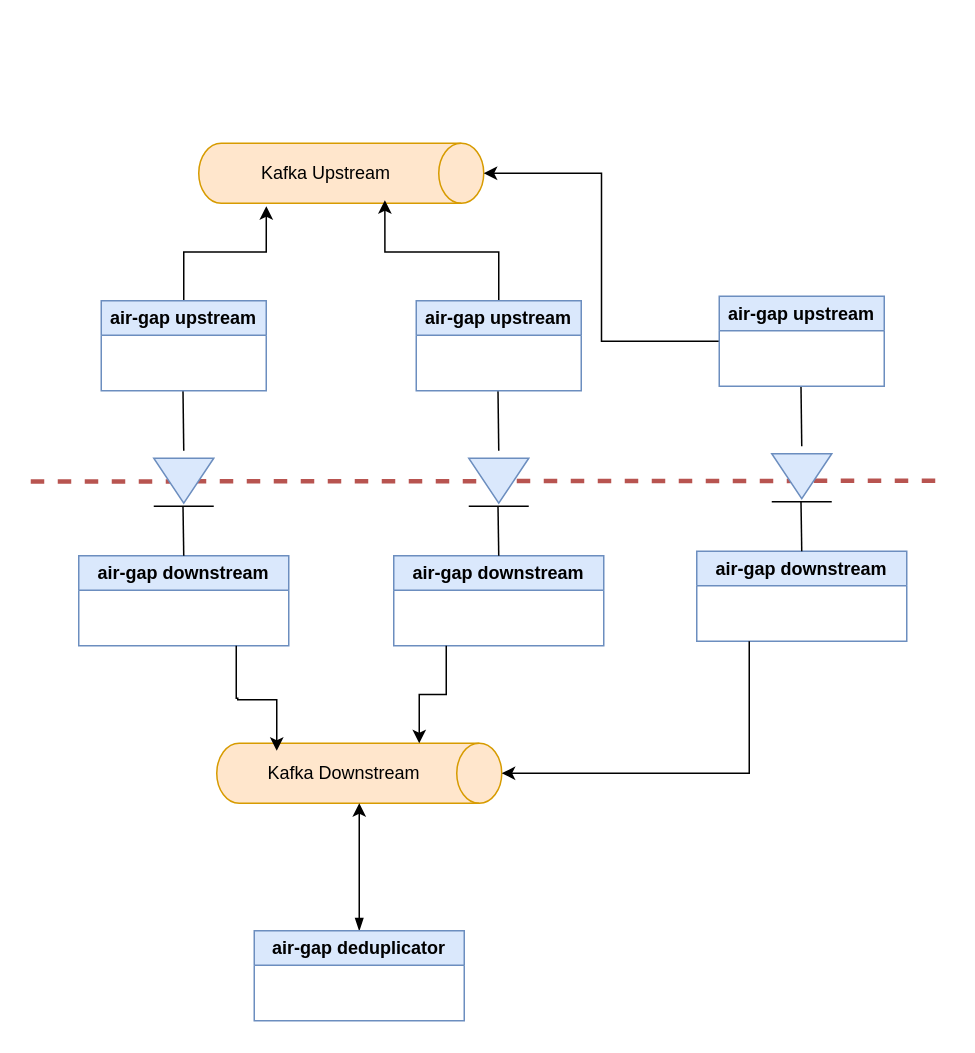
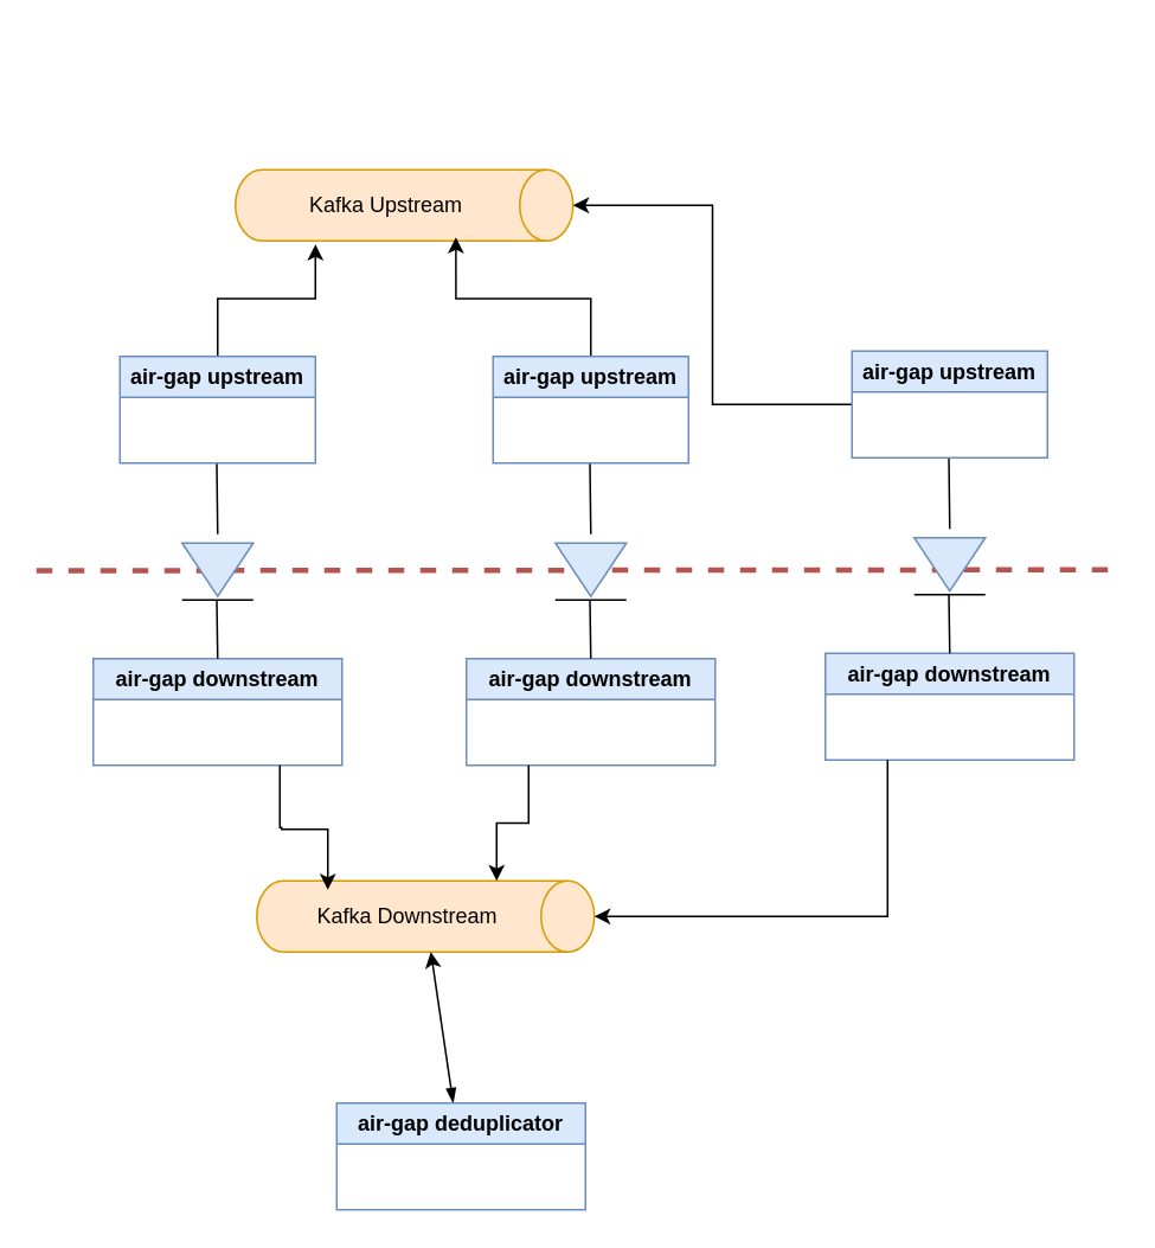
  <mxCell id="0" />
  <mxCell id="1" parent="0" />
  <mxCell id="2" value="" style="endArrow=none;dashed=1;html=1;rounded=0;fillColor=#f8cecc;strokeColor=#b85450;strokeWidth=3;" parent="1" edge="1"><mxGeometry width="50" height="50" relative="1" as="geometry"><mxPoint x="20" y="320.5" as="sourcePoint" /><mxPoint x="628" y="320" as="targetPoint" /></mxGeometry></mxCell>
  <mxCell id="3" value="" style="shape=cylinder3;whiteSpace=wrap;html=1;boundedLbl=1;backgroundOutline=1;size=15;rotation=90;fillColor=#ffe6cc;strokeColor=#d79b00;" parent="1" vertex="1"><mxGeometry x="207" y="20" width="40" height="190" as="geometry" /></mxCell>
  <mxCell id="4" value="Kafka Upstream" style="text;html=1;align=center;verticalAlign=middle;whiteSpace=wrap;rounded=0;" parent="1" vertex="1"><mxGeometry x="157" y="100" width="120" height="30" as="geometry" /></mxCell>
  <mxCell id="5" value="" style="shape=cylinder3;whiteSpace=wrap;html=1;boundedLbl=1;backgroundOutline=1;size=15;rotation=90;fillColor=#ffe6cc;strokeColor=#d79b00;" parent="1" vertex="1"><mxGeometry x="219.005" y="420.005" width="40" height="190" as="geometry" /></mxCell>
  <mxCell id="6" value="Kafka Downstream" style="text;html=1;align=center;verticalAlign=middle;whiteSpace=wrap;rounded=0;" parent="1" vertex="1"><mxGeometry x="169.005" y="500.005" width="120" height="30" as="geometry" /></mxCell>
  <mxCell id="7" value="" style="group;" parent="1" vertex="1" connectable="0"><mxGeometry x="102" y="305" width="40" height="32" as="geometry" /></mxCell>
  <mxCell id="8" value="" style="triangle;whiteSpace=wrap;html=1;direction=south;fillColor=#dae8fc;strokeColor=#6c8ebf;" parent="7" vertex="1"><mxGeometry width="40" height="30" as="geometry" /></mxCell>
  <mxCell id="9" value="" style="endArrow=none;html=1;rounded=0;" parent="7" edge="1"><mxGeometry width="50" height="50" relative="1" as="geometry"><mxPoint y="32" as="sourcePoint" /><mxPoint x="40" y="32" as="targetPoint" /></mxGeometry></mxCell>
  <mxCell id="10" value="" style="endArrow=none;html=1;rounded=0;exitX=1;exitY=0.5;exitDx=0;exitDy=0;exitPerimeter=0;" parent="1" edge="1"><mxGeometry width="50" height="50" relative="1" as="geometry"><mxPoint x="121.501" y="259.997" as="sourcePoint" /><mxPoint x="122" y="300" as="targetPoint" /></mxGeometry></mxCell>
  <mxCell id="11" value="" style="edgeStyle=orthogonalEdgeStyle;rounded=0;orthogonalLoop=1;jettySize=auto;html=1;entryX=1.05;entryY=0.763;entryDx=0;entryDy=0;entryPerimeter=0;" parent="1" source="12" target="3" edge="1"><mxGeometry relative="1" as="geometry" /></mxCell>
  <mxCell id="12" value="air-gap upstream" style="swimlane;whiteSpace=wrap;html=1;fillColor=#dae8fc;strokeColor=#6c8ebf;" parent="1" vertex="1"><mxGeometry x="67" y="200" width="110" height="60" as="geometry" /></mxCell>
  <mxCell id="13" value="air-gap downstream" style="swimlane;whiteSpace=wrap;html=1;fillColor=#dae8fc;strokeColor=#6c8ebf;" parent="1" vertex="1"><mxGeometry x="52" y="370" width="140" height="60" as="geometry" /></mxCell>
  <mxCell id="14" value="" style="endArrow=none;html=1;rounded=0;exitX=1;exitY=0.5;exitDx=0;exitDy=0;exitPerimeter=0;" parent="13" edge="1"><mxGeometry width="50" height="50" relative="1" as="geometry"><mxPoint x="69.5" y="-33" as="sourcePoint" /><mxPoint x="70" as="targetPoint" /></mxGeometry></mxCell>
  <mxCell id="15" value="" style="rounded=0;orthogonalLoop=1;jettySize=auto;html=1;startArrow=blockThin;startFill=1;" parent="1" source="16" target="5" edge="1"><mxGeometry relative="1" as="geometry" /></mxCell>
- <mxCell id="16" value="air-gap deduplicator" style="swimlane;whiteSpace=wrap;html=1;fillColor=#dae8fc;strokeColor=#6c8ebf;" parent="1" vertex="1"><mxGeometry x="169" y="620" width="140" height="60" as="geometry" /></mxCell>
+ <mxCell id="16" value="air-gap deduplicator" style="swimlane;whiteSpace=wrap;html=1;fillColor=#dae8fc;strokeColor=#6c8ebf;" parent="1" vertex="1"><mxGeometry x="189" y="620" width="140" height="60" as="geometry" /></mxCell>
  <mxCell id="17" value="" style="group;" parent="1" vertex="1" connectable="0"><mxGeometry x="312" y="305" width="40" height="32" as="geometry" /></mxCell>
  <mxCell id="18" value="" style="triangle;whiteSpace=wrap;html=1;direction=south;fillColor=#dae8fc;strokeColor=#6c8ebf;" parent="17" vertex="1"><mxGeometry width="40" height="30" as="geometry" /></mxCell>
  <mxCell id="19" value="" style="endArrow=none;html=1;rounded=0;" parent="17" edge="1"><mxGeometry width="50" height="50" relative="1" as="geometry"><mxPoint y="32" as="sourcePoint" /><mxPoint x="40" y="32" as="targetPoint" /></mxGeometry></mxCell>
  <mxCell id="20" value="" style="endArrow=none;html=1;rounded=0;exitX=1;exitY=0.5;exitDx=0;exitDy=0;exitPerimeter=0;" parent="1" edge="1"><mxGeometry width="50" height="50" relative="1" as="geometry"><mxPoint x="331.501" y="259.997" as="sourcePoint" /><mxPoint x="332" y="300" as="targetPoint" /></mxGeometry></mxCell>
  <mxCell id="21" value="" style="edgeStyle=orthogonalEdgeStyle;rounded=0;orthogonalLoop=1;jettySize=auto;html=1;entryX=0.95;entryY=0.347;entryDx=0;entryDy=0;entryPerimeter=0;" parent="1" source="22" target="3" edge="1"><mxGeometry relative="1" as="geometry" /></mxCell>
  <mxCell id="22" value="air-gap upstream" style="swimlane;whiteSpace=wrap;html=1;fillColor=#dae8fc;strokeColor=#6c8ebf;" parent="1" vertex="1"><mxGeometry x="277" y="200" width="110" height="60" as="geometry" /></mxCell>
  <mxCell id="23" value="air-gap downstream" style="swimlane;whiteSpace=wrap;html=1;fillColor=#dae8fc;strokeColor=#6c8ebf;" parent="1" vertex="1"><mxGeometry x="262" y="370" width="140" height="60" as="geometry" /></mxCell>
  <mxCell id="24" value="" style="endArrow=none;html=1;rounded=0;exitX=1;exitY=0.5;exitDx=0;exitDy=0;exitPerimeter=0;" parent="23" edge="1"><mxGeometry width="50" height="50" relative="1" as="geometry"><mxPoint x="69.5" y="-33" as="sourcePoint" /><mxPoint x="70" as="targetPoint" /></mxGeometry></mxCell>
  <mxCell id="25" style="edgeStyle=orthogonalEdgeStyle;rounded=0;orthogonalLoop=1;jettySize=auto;html=1;exitX=0.25;exitY=1;exitDx=0;exitDy=0;entryX=0;entryY=0;entryDx=0;entryDy=55;entryPerimeter=0;" parent="1" source="23" target="5" edge="1"><mxGeometry relative="1" as="geometry"><mxPoint x="303" y="465" as="sourcePoint" /></mxGeometry></mxCell>
  <mxCell id="26" style="edgeStyle=orthogonalEdgeStyle;rounded=0;orthogonalLoop=1;jettySize=auto;html=1;exitX=0.75;exitY=1;exitDx=0;exitDy=0;entryX=0.125;entryY=0;entryDx=0;entryDy=0;entryPerimeter=0;" parent="1" source="13" target="6" edge="1"><mxGeometry relative="1" as="geometry"><mxPoint x="128" y="465" as="sourcePoint" /><Array as="points"><mxPoint x="157" y="465" /><mxPoint x="158" y="465" /><mxPoint x="158" y="466" /><mxPoint x="184" y="466" /></Array></mxGeometry></mxCell>
  <mxCell id="27" value="" style="group;" vertex="1" connectable="0" parent="1"><mxGeometry x="514" y="302" width="40" height="32" as="geometry" /></mxCell>
  <mxCell id="28" value="" style="triangle;whiteSpace=wrap;html=1;direction=south;fillColor=#dae8fc;strokeColor=#6c8ebf;" vertex="1" parent="27"><mxGeometry width="40" height="30" as="geometry" /></mxCell>
  <mxCell id="29" value="" style="endArrow=none;html=1;rounded=0;" edge="1" parent="27"><mxGeometry width="50" height="50" relative="1" as="geometry"><mxPoint y="32" as="sourcePoint" /><mxPoint x="40" y="32" as="targetPoint" /></mxGeometry></mxCell>
  <mxCell id="30" value="" style="endArrow=none;html=1;rounded=0;exitX=1;exitY=0.5;exitDx=0;exitDy=0;exitPerimeter=0;" edge="1" parent="1"><mxGeometry width="50" height="50" relative="1" as="geometry"><mxPoint x="533.501" y="256.997" as="sourcePoint" /><mxPoint x="534" y="297" as="targetPoint" /></mxGeometry></mxCell>
  <mxCell id="31" value="" style="edgeStyle=orthogonalEdgeStyle;rounded=0;orthogonalLoop=1;jettySize=auto;html=1;entryX=0.5;entryY=0;entryDx=0;entryDy=0;entryPerimeter=0;" edge="1" parent="1" source="32" target="3"><mxGeometry relative="1" as="geometry"><mxPoint x="458" y="130" as="targetPoint" /></mxGeometry></mxCell>
  <mxCell id="32" value="air-gap upstream" style="swimlane;whiteSpace=wrap;html=1;fillColor=#dae8fc;strokeColor=#6c8ebf;" vertex="1" parent="1"><mxGeometry x="479" y="197" width="110" height="60" as="geometry" /></mxCell>
  <mxCell id="33" value="air-gap downstream" style="swimlane;whiteSpace=wrap;html=1;fillColor=#dae8fc;strokeColor=#6c8ebf;" vertex="1" parent="1"><mxGeometry x="464" y="367" width="140" height="60" as="geometry" /></mxCell>
  <mxCell id="34" value="" style="endArrow=none;html=1;rounded=0;exitX=1;exitY=0.5;exitDx=0;exitDy=0;exitPerimeter=0;" edge="1" parent="33"><mxGeometry width="50" height="50" relative="1" as="geometry"><mxPoint x="69.5" y="-33" as="sourcePoint" /><mxPoint x="70" as="targetPoint" /></mxGeometry></mxCell>
  <mxCell id="35" style="edgeStyle=orthogonalEdgeStyle;rounded=0;orthogonalLoop=1;jettySize=auto;html=1;exitX=0.25;exitY=1;exitDx=0;exitDy=0;entryX=0.5;entryY=0;entryDx=0;entryDy=0;entryPerimeter=0;" edge="1" parent="1" source="33" target="5"><mxGeometry relative="1" as="geometry"><mxPoint x="505" y="462" as="sourcePoint" /><mxPoint x="481" y="492" as="targetPoint" /></mxGeometry></mxCell>
